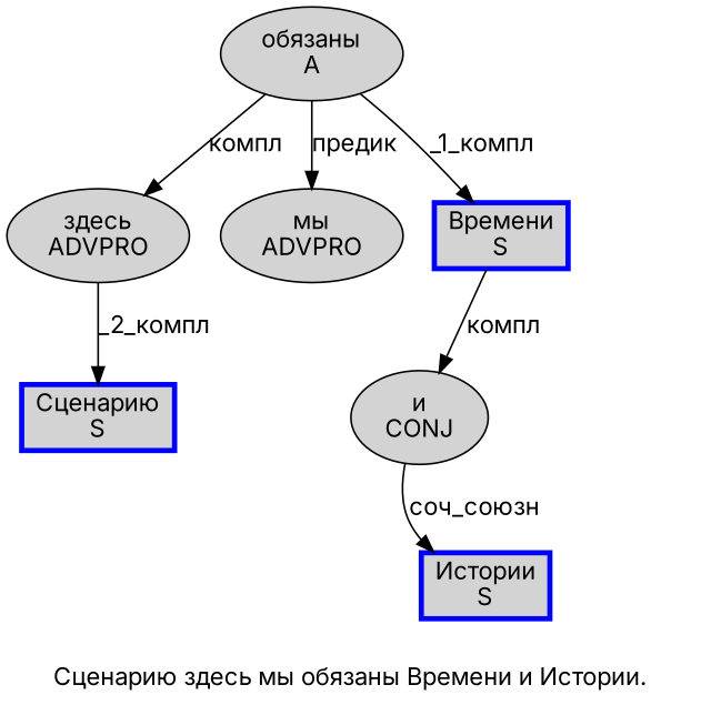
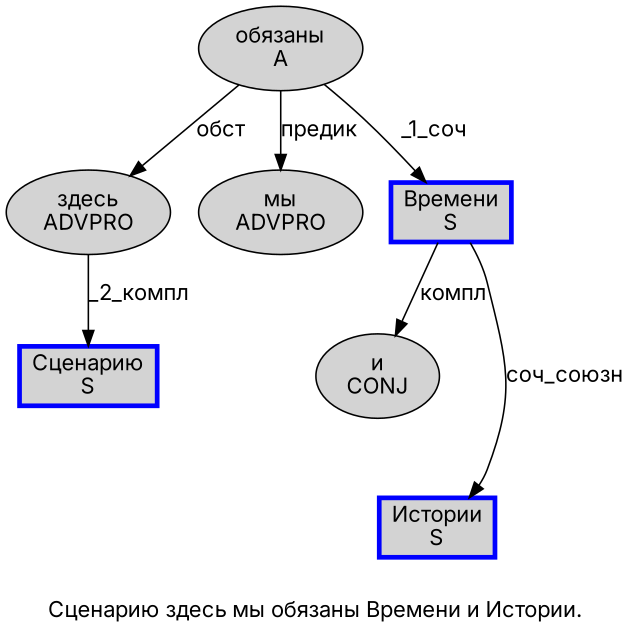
  digraph {
    fontname=Inter
    label="Сценарию здесь мы обязаны Времени и Истории."
    node [fillcolor=lightgray fontname=Inter penwidth=1 shape=ellipse style=filled]
    edge [fontname=Inter]
    n1 [color=blue label="Сценарию\nS" penwidth=3 shape=box]
    n2 [label="здесь\nADVPRO"]
    n3 [label="мы\nADVPRO"]
    n4 [label="обязаны\nA"]
    n5 [color=blue label="Времени\nS" penwidth=3 shape=box]
    n6 [label="и\nCONJ"]
    n7 [color=blue label="Истории\nS" penwidth=3 shape=box]
    n2 -> n1 [label="_2_компл"]
-   n4 -> n2 [label="компл"]
+   n4 -> n2 [label="обст"]
    n4 -> n3 [label="предик"]
-   n4 -> n5 [label="_1_компл"]
+   n4 -> n5 [label="_1_соч"]
    n5 -> n6 [label="компл"]
-   n6 -> n7 [label="соч_союзн"]
+   n5 -> n7 [label="соч_союзн"]
  }
